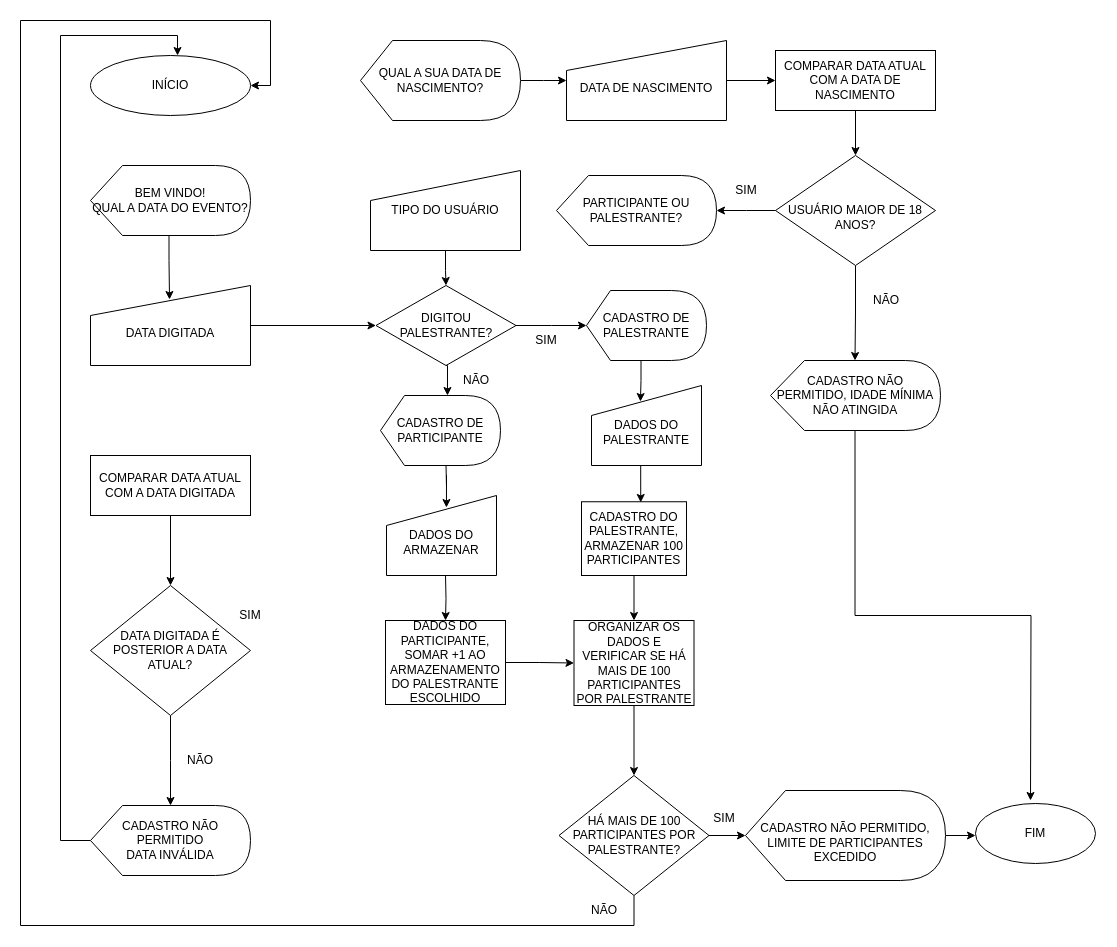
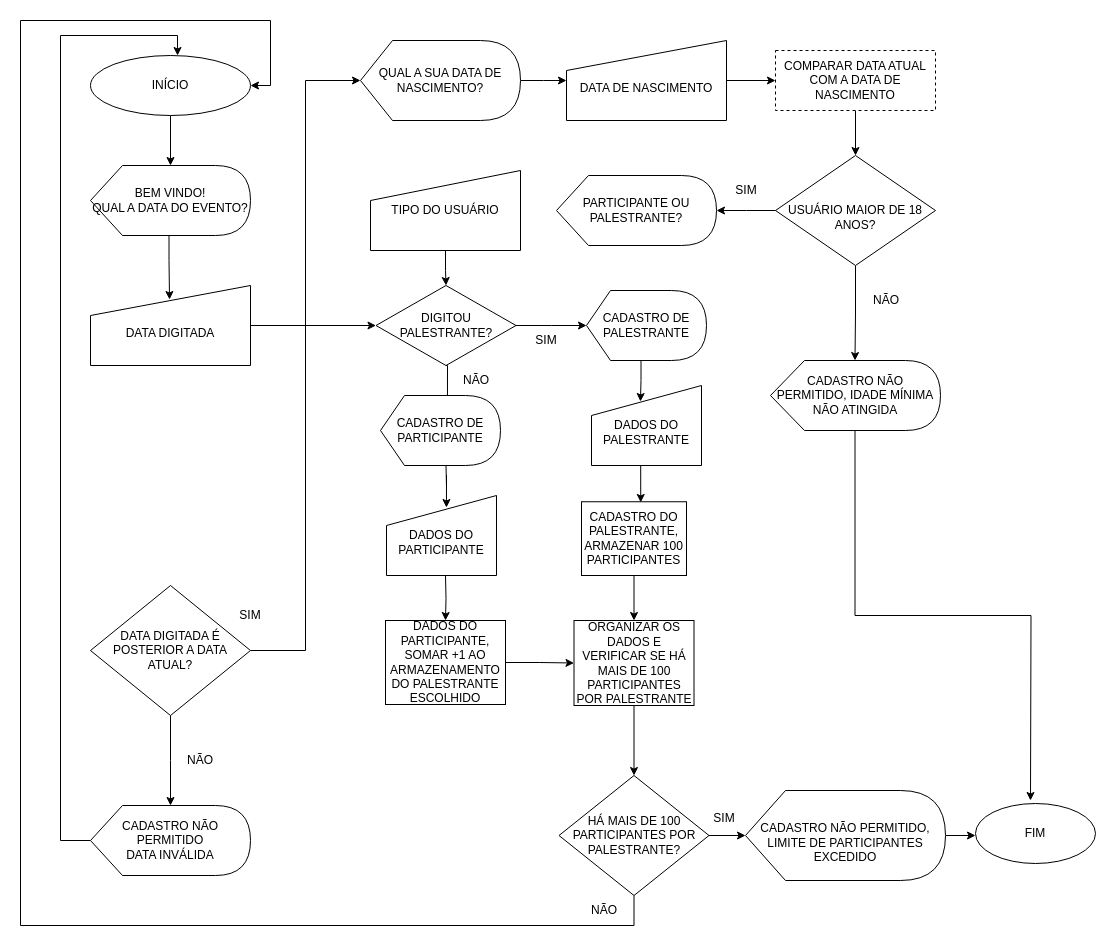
  <mxCell id="0" />
  <mxCell id="1" parent="0" />
+ <mxCell id="2" style="edgeStyle=orthogonalEdgeStyle;rounded=0;orthogonalLoop=1;jettySize=auto;html=1;exitX=0.5;exitY=1;exitDx=0;exitDy=0;" edge="1" parent="1" source="3" target="5"><mxGeometry relative="1" as="geometry" /></mxCell>
  <mxCell id="3" value="INÍCIO" style="ellipse;whiteSpace=wrap;html=1;" vertex="1" parent="1"><mxGeometry x="90" y="55" width="160" height="60" as="geometry" /></mxCell>
  <mxCell id="4" style="edgeStyle=orthogonalEdgeStyle;rounded=0;orthogonalLoop=1;jettySize=auto;html=1;exitX=0;exitY=0;exitDx=78.5;exitDy=70;exitPerimeter=0;entryX=0.494;entryY=0.175;entryDx=0;entryDy=0;entryPerimeter=0;" edge="1" parent="1" source="5" target="7"><mxGeometry relative="1" as="geometry"><mxPoint x="169" y="285" as="targetPoint" /></mxGeometry></mxCell>
  <mxCell id="5" value="BEM VINDO! &lt;br&gt;QUAL A DATA DO EVENTO?" style="shape=display;whiteSpace=wrap;html=1;size=0.2;" vertex="1" parent="1"><mxGeometry x="90" y="165" width="160" height="70" as="geometry" /></mxCell>
  <mxCell id="6" value="" style="edgeStyle=orthogonalEdgeStyle;rounded=0;orthogonalLoop=1;jettySize=auto;html=1;" edge="1" parent="1" source="7" target="36"><mxGeometry relative="1" as="geometry" /></mxCell>
  <mxCell id="7" value="&lt;br&gt;DATA DIGITADA" style="shape=manualInput;whiteSpace=wrap;html=1;" vertex="1" parent="1"><mxGeometry x="90" y="285" width="160" height="80" as="geometry" /></mxCell>
  <mxCell id="8" style="edgeStyle=orthogonalEdgeStyle;rounded=0;orthogonalLoop=1;jettySize=auto;html=1;exitX=0.5;exitY=1;exitDx=0;exitDy=0;entryX=0;entryY=0;entryDx=84.5;entryDy=0;entryPerimeter=0;" edge="1" parent="1" source="10" target="12"><mxGeometry relative="1" as="geometry" /></mxCell>
  <mxCell id="9" style="edgeStyle=orthogonalEdgeStyle;rounded=0;orthogonalLoop=1;jettySize=auto;html=1;exitX=0;exitY=0.5;exitDx=0;exitDy=0;" edge="1" parent="1" source="10"><mxGeometry relative="1" as="geometry"><mxPoint x="716" y="210" as="targetPoint" /></mxGeometry></mxCell>
  <mxCell id="10" value="&lt;br&gt;USUÁRIO MAIOR DE 18 ANOS?" style="rhombus;whiteSpace=wrap;html=1;" vertex="1" parent="1"><mxGeometry x="775" y="155" width="160" height="110" as="geometry" /></mxCell>
  <mxCell id="11" style="edgeStyle=orthogonalEdgeStyle;rounded=0;orthogonalLoop=1;jettySize=auto;html=1;exitX=0;exitY=0;exitDx=84.5;exitDy=70;exitPerimeter=0;" edge="1" parent="1" source="12"><mxGeometry relative="1" as="geometry"><mxPoint x="1030" y="800" as="targetPoint" /></mxGeometry></mxCell>
  <mxCell id="12" value="CADASTRO NÃO PERMITIDO, IDADE MÍNIMA NÃO ATINGIDA" style="shape=display;whiteSpace=wrap;html=1;size=0.2;" vertex="1" parent="1"><mxGeometry x="770" y="360" width="170" height="70" as="geometry" /></mxCell>
  <mxCell id="13" value="FIM" style="ellipse;whiteSpace=wrap;html=1;" vertex="1" parent="1"><mxGeometry x="975" y="803" width="120" height="60" as="geometry" /></mxCell>
- <mxCell id="14" value="" style="edgeStyle=orthogonalEdgeStyle;rounded=0;orthogonalLoop=1;jettySize=auto;html=1;" edge="1" parent="1" source="15" target="18"><mxGeometry relative="1" as="geometry" /></mxCell>
- <mxCell id="15" value="COMPARAR DATA ATUAL COM A DATA DIGITADA" style="whiteSpace=wrap;html=1;" vertex="1" parent="1"><mxGeometry x="90" y="455" width="160" height="60" as="geometry" /></mxCell>
  <mxCell id="16" style="edgeStyle=orthogonalEdgeStyle;rounded=0;orthogonalLoop=1;jettySize=auto;html=1;exitX=0.5;exitY=1;exitDx=0;exitDy=0;" edge="1" parent="1" source="18"><mxGeometry relative="1" as="geometry"><mxPoint x="170" y="805" as="targetPoint" /></mxGeometry></mxCell>
+ <mxCell id="17" style="edgeStyle=orthogonalEdgeStyle;rounded=0;orthogonalLoop=1;jettySize=auto;html=1;exitX=1;exitY=0.5;exitDx=0;exitDy=0;entryX=0;entryY=0.5;entryDx=0;entryDy=0;entryPerimeter=0;" edge="1" parent="1" source="18" target="24"><mxGeometry relative="1" as="geometry" /></mxCell>
  <mxCell id="18" value="DATA DIGITADA É POSTERIOR A DATA ATUAL?" style="rhombus;whiteSpace=wrap;html=1;" vertex="1" parent="1"><mxGeometry x="90" y="585" width="160" height="130" as="geometry" /></mxCell>
  <mxCell id="19" value="SIM" style="text;html=1;strokeColor=none;fillColor=none;align=center;verticalAlign=middle;whiteSpace=wrap;rounded=0;" vertex="1" parent="1"><mxGeometry x="220" y="600" width="60" height="30" as="geometry" /></mxCell>
  <mxCell id="20" value="NÃO" style="text;html=1;strokeColor=none;fillColor=none;align=center;verticalAlign=middle;whiteSpace=wrap;rounded=0;" vertex="1" parent="1"><mxGeometry x="170" y="745" width="60" height="30" as="geometry" /></mxCell>
  <mxCell id="21" style="edgeStyle=orthogonalEdgeStyle;rounded=0;orthogonalLoop=1;jettySize=auto;html=1;exitX=0;exitY=0.5;exitDx=0;exitDy=0;exitPerimeter=0;entryX=0.544;entryY=0;entryDx=0;entryDy=0;entryPerimeter=0;" edge="1" parent="1" source="22" target="3"><mxGeometry relative="1" as="geometry"><Array as="points"><mxPoint x="60" y="840" /><mxPoint x="60" y="35" /><mxPoint x="177" y="35" /></Array></mxGeometry></mxCell>
  <mxCell id="22" value="CADASTRO NÃO PERMITIDO&lt;br&gt;DATA INVÁLIDA" style="shape=display;whiteSpace=wrap;html=1;size=0.2;" vertex="1" parent="1"><mxGeometry x="90" y="805" width="160" height="70" as="geometry" /></mxCell>
  <mxCell id="23" style="edgeStyle=orthogonalEdgeStyle;rounded=0;orthogonalLoop=1;jettySize=auto;html=1;exitX=1;exitY=0.5;exitDx=0;exitDy=0;exitPerimeter=0;" edge="1" parent="1" source="24"><mxGeometry relative="1" as="geometry"><mxPoint x="566" y="80" as="targetPoint" /></mxGeometry></mxCell>
  <mxCell id="24" value="QUAL A SUA DATA DE NASCIMENTO?" style="shape=display;whiteSpace=wrap;html=1;size=0.2;" vertex="1" parent="1"><mxGeometry x="360" y="40" width="160" height="80" as="geometry" /></mxCell>
  <mxCell id="25" style="edgeStyle=orthogonalEdgeStyle;rounded=0;orthogonalLoop=1;jettySize=auto;html=1;exitX=1;exitY=0.5;exitDx=0;exitDy=0;entryX=0;entryY=0.5;entryDx=0;entryDy=0;" edge="1" parent="1" source="26" target="29"><mxGeometry relative="1" as="geometry" /></mxCell>
  <mxCell id="26" value="&lt;br&gt;DATA DE NASCIMENTO" style="shape=manualInput;whiteSpace=wrap;html=1;" vertex="1" parent="1"><mxGeometry x="566" y="40" width="160" height="80" as="geometry" /></mxCell>
  <mxCell id="27" value="NÃO" style="text;html=1;strokeColor=none;fillColor=none;align=center;verticalAlign=middle;whiteSpace=wrap;rounded=0;" vertex="1" parent="1"><mxGeometry x="856" y="285" width="60" height="30" as="geometry" /></mxCell>
  <mxCell id="28" style="edgeStyle=orthogonalEdgeStyle;rounded=0;orthogonalLoop=1;jettySize=auto;html=1;exitX=0.5;exitY=1;exitDx=0;exitDy=0;" edge="1" parent="1" source="29" target="10"><mxGeometry relative="1" as="geometry" /></mxCell>
- <mxCell id="29" value="COMPARAR DATA ATUAL COM A DATA DE NASCIMENTO" style="whiteSpace=wrap;html=1;" vertex="1" parent="1"><mxGeometry x="775" y="50" width="160" height="60" as="geometry" /></mxCell>
+ <mxCell id="29" value="COMPARAR DATA ATUAL COM A DATA DE NASCIMENTO" style="whiteSpace=wrap;html=1;dashed=1;" vertex="1" parent="1"><mxGeometry x="775" y="50" width="160" height="60" as="geometry" /></mxCell>
  <mxCell id="30" value="PARTICIPANTE OU PALESTRANTE?" style="shape=display;whiteSpace=wrap;html=1;size=0.2;" vertex="1" parent="1"><mxGeometry x="556" y="175" width="160" height="70" as="geometry" /></mxCell>
  <mxCell id="31" value="SIM" style="text;html=1;strokeColor=none;fillColor=none;align=center;verticalAlign=middle;whiteSpace=wrap;rounded=0;" vertex="1" parent="1"><mxGeometry x="716" y="175" width="60" height="30" as="geometry" /></mxCell>
  <mxCell id="32" value="" style="edgeStyle=orthogonalEdgeStyle;rounded=0;orthogonalLoop=1;jettySize=auto;html=1;entryX=0.5;entryY=0;entryDx=0;entryDy=0;" edge="1" parent="1" source="33" target="36"><mxGeometry relative="1" as="geometry"><mxPoint x="445" y="305" as="targetPoint" /></mxGeometry></mxCell>
  <mxCell id="33" value="TIPO DO USUÁRIO" style="shape=manualInput;whiteSpace=wrap;html=1;" vertex="1" parent="1"><mxGeometry x="370" y="170" width="150" height="80" as="geometry" /></mxCell>
  <mxCell id="34" value="" style="edgeStyle=orthogonalEdgeStyle;rounded=0;orthogonalLoop=1;jettySize=auto;html=1;" edge="1" parent="1" source="36"><mxGeometry relative="1" as="geometry"><mxPoint x="586" y="325" as="targetPoint" /></mxGeometry></mxCell>
- <mxCell id="35" style="edgeStyle=orthogonalEdgeStyle;rounded=0;orthogonalLoop=1;jettySize=auto;html=1;exitX=0.5;exitY=1;exitDx=0;exitDy=0;entryX=0.558;entryY=0;entryDx=0;entryDy=0;entryPerimeter=0;" edge="1" parent="1" source="36" target="41"><mxGeometry relative="1" as="geometry" /></mxCell>
+ <mxCell id="35" style="edgeStyle=orthogonalEdgeStyle;rounded=0;orthogonalLoop=1;jettySize=auto;html=1;exitX=0.5;exitY=1;exitDx=0;exitDy=0;entryX=0.558;entryY=0;entryDx=0;entryDy=0;entryPerimeter=0;endArrow=none;" edge="1" parent="1" source="36" target="41"><mxGeometry relative="1" as="geometry" /></mxCell>
  <mxCell id="36" value="DIGITOU&lt;br&gt;PALESTRANTE?" style="rhombus;whiteSpace=wrap;html=1;" vertex="1" parent="1"><mxGeometry x="375.5" y="285" width="140" height="80" as="geometry" /></mxCell>
  <mxCell id="37" value="SIM" style="text;html=1;strokeColor=none;fillColor=none;align=center;verticalAlign=middle;whiteSpace=wrap;rounded=0;" vertex="1" parent="1"><mxGeometry x="515.5" y="325" width="60" height="30" as="geometry" /></mxCell>
  <mxCell id="38" style="edgeStyle=orthogonalEdgeStyle;rounded=0;orthogonalLoop=1;jettySize=auto;html=1;exitX=1;exitY=0.5;exitDx=0;exitDy=0;entryX=0;entryY=0.5;entryDx=0;entryDy=0;" edge="1" parent="1" source="39" target="53"><mxGeometry relative="1" as="geometry" /></mxCell>
  <mxCell id="39" value="DADOS DO PARTICIPANTE, SOMAR +1 AO ARMAZENAMENTO DO PALESTRANTE ESCOLHIDO" style="whiteSpace=wrap;html=1;" vertex="1" parent="1"><mxGeometry x="385" y="620" width="120" height="84" as="geometry" /></mxCell>
  <mxCell id="40" style="edgeStyle=orthogonalEdgeStyle;rounded=0;orthogonalLoop=1;jettySize=auto;html=1;exitX=0;exitY=0;exitDx=54.5;exitDy=70;exitPerimeter=0;entryX=0.545;entryY=0.15;entryDx=0;entryDy=0;entryPerimeter=0;" edge="1" parent="1" target="43"><mxGeometry relative="1" as="geometry"><mxPoint x="445.5" y="465" as="sourcePoint" /></mxGeometry></mxCell>
  <mxCell id="41" value="CADASTRO DE PARTICIPANTE" style="shape=display;whiteSpace=wrap;html=1;size=0.2;" vertex="1" parent="1"><mxGeometry x="380" y="395" width="120" height="70" as="geometry" /></mxCell>
  <mxCell id="42" style="edgeStyle=orthogonalEdgeStyle;rounded=0;orthogonalLoop=1;jettySize=auto;html=1;entryX=0.5;entryY=0;entryDx=0;entryDy=0;" edge="1" parent="1" target="39"><mxGeometry relative="1" as="geometry"><mxPoint x="445" y="575" as="sourcePoint" /></mxGeometry></mxCell>
- <mxCell id="43" value="&lt;br&gt;DADOS DO ARMAZENAR" style="shape=manualInput;whiteSpace=wrap;html=1;" vertex="1" parent="1"><mxGeometry x="386" y="495" width="110" height="80" as="geometry" /></mxCell>
+ <mxCell id="43" value="&lt;br&gt;DADOS DO PARTICIPANTE" style="shape=manualInput;whiteSpace=wrap;html=1;" vertex="1" parent="1"><mxGeometry x="386" y="495" width="110" height="80" as="geometry" /></mxCell>
  <mxCell id="44" style="edgeStyle=orthogonalEdgeStyle;rounded=0;orthogonalLoop=1;jettySize=auto;html=1;exitX=0;exitY=0;exitDx=54.5;exitDy=70;exitPerimeter=0;entryX=0.445;entryY=0.2;entryDx=0;entryDy=0;entryPerimeter=0;" edge="1" parent="1" source="45" target="51"><mxGeometry relative="1" as="geometry" /></mxCell>
  <mxCell id="45" value="CADASTRO DE PALESTRANTE" style="shape=display;whiteSpace=wrap;html=1;size=0.2;" vertex="1" parent="1"><mxGeometry x="586" y="290" width="120" height="70" as="geometry" /></mxCell>
  <mxCell id="46" value="" style="edgeStyle=orthogonalEdgeStyle;rounded=0;orthogonalLoop=1;jettySize=auto;html=1;" edge="1" parent="1" source="47" target="53"><mxGeometry relative="1" as="geometry" /></mxCell>
  <mxCell id="47" value="CADASTRO DO PALESTRANTE, ARMAZENAR 100 PARTICIPANTES" style="whiteSpace=wrap;html=1;" vertex="1" parent="1"><mxGeometry x="581" y="501.25" width="105" height="73.75" as="geometry" /></mxCell>
  <mxCell id="48" style="edgeStyle=orthogonalEdgeStyle;rounded=0;orthogonalLoop=1;jettySize=auto;html=1;exitX=0.5;exitY=1;exitDx=0;exitDy=0;" edge="1" parent="1" source="47" target="47"><mxGeometry relative="1" as="geometry" /></mxCell>
  <mxCell id="49" value="NÃO" style="text;html=1;strokeColor=none;fillColor=none;align=center;verticalAlign=middle;whiteSpace=wrap;rounded=0;" vertex="1" parent="1"><mxGeometry x="446" y="365" width="60" height="30" as="geometry" /></mxCell>
  <mxCell id="50" style="edgeStyle=orthogonalEdgeStyle;rounded=0;orthogonalLoop=1;jettySize=auto;html=1;exitX=0.5;exitY=1;exitDx=0;exitDy=0;entryX=0.564;entryY=0.01;entryDx=0;entryDy=0;entryPerimeter=0;" edge="1" parent="1" source="51" target="47"><mxGeometry relative="1" as="geometry" /></mxCell>
  <mxCell id="51" value="&lt;br&gt;DADOS DO PALESTRANTE" style="shape=manualInput;whiteSpace=wrap;html=1;" vertex="1" parent="1"><mxGeometry x="591" y="385" width="110" height="80" as="geometry" /></mxCell>
  <mxCell id="52" value="" style="edgeStyle=orthogonalEdgeStyle;rounded=0;orthogonalLoop=1;jettySize=auto;html=1;" edge="1" parent="1" source="53" target="56"><mxGeometry relative="1" as="geometry" /></mxCell>
  <mxCell id="53" value="ORGANIZAR OS DADOS E VERIFICAR SE HÁ MAIS DE 100 PARTICIPANTES POR PALESTRANTE&lt;br&gt;" style="whiteSpace=wrap;html=1;" vertex="1" parent="1"><mxGeometry x="573.5" y="620.01" width="120" height="85" as="geometry" /></mxCell>
  <mxCell id="54" style="edgeStyle=orthogonalEdgeStyle;rounded=0;orthogonalLoop=1;jettySize=auto;html=1;exitX=1;exitY=0.5;exitDx=0;exitDy=0;entryX=0;entryY=0.5;entryDx=0;entryDy=0;entryPerimeter=0;" edge="1" parent="1" source="56" target="60"><mxGeometry relative="1" as="geometry" /></mxCell>
  <mxCell id="55" style="edgeStyle=orthogonalEdgeStyle;rounded=0;orthogonalLoop=1;jettySize=auto;html=1;exitX=0.5;exitY=1;exitDx=0;exitDy=0;entryX=1;entryY=0.5;entryDx=0;entryDy=0;" edge="1" parent="1" source="56" target="3"><mxGeometry relative="1" as="geometry"><Array as="points"><mxPoint x="634" y="925" /><mxPoint x="20" y="925" /><mxPoint x="20" y="20" /><mxPoint x="270" y="20" /><mxPoint x="270" y="85" /></Array></mxGeometry></mxCell>
  <mxCell id="56" value="HÁ MAIS DE 100 PARTICIPANTES POR PALESTRANTE?" style="rhombus;whiteSpace=wrap;html=1;" vertex="1" parent="1"><mxGeometry x="558.5" y="775" width="150" height="120" as="geometry" /></mxCell>
  <mxCell id="57" value="SIM" style="text;html=1;strokeColor=none;fillColor=none;align=center;verticalAlign=middle;whiteSpace=wrap;rounded=0;" vertex="1" parent="1"><mxGeometry x="693.5" y="803" width="60" height="30" as="geometry" /></mxCell>
  <mxCell id="58" value="NÃO" style="text;html=1;strokeColor=none;fillColor=none;align=center;verticalAlign=middle;whiteSpace=wrap;rounded=0;" vertex="1" parent="1"><mxGeometry x="573.5" y="895" width="60" height="30" as="geometry" /></mxCell>
  <mxCell id="59" style="edgeStyle=orthogonalEdgeStyle;rounded=0;orthogonalLoop=1;jettySize=auto;html=1;exitX=1;exitY=0.5;exitDx=0;exitDy=0;exitPerimeter=0;" edge="1" parent="1" source="60"><mxGeometry relative="1" as="geometry"><mxPoint x="975" y="835" as="targetPoint" /></mxGeometry></mxCell>
  <mxCell id="60" value="&lt;br&gt;CADASTRO NÃO PERMITIDO, LIMITE DE PARTICIPANTES EXCEDIDO" style="shape=display;whiteSpace=wrap;html=1;size=0.2;" vertex="1" parent="1"><mxGeometry x="745" y="790" width="200" height="90" as="geometry" /></mxCell>
